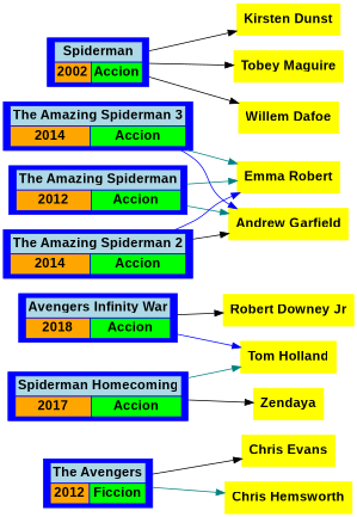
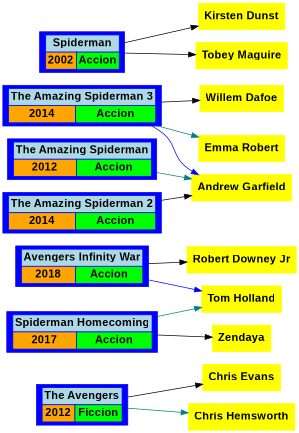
  digraph {
    rankdir=LR
    node [color=yellow fontname="Arial Black" fontsize=16 shape=record style=filled]
    edge [color=black]
    n1 [color=blue label=< <TABLE BORDER="0" CELLBORDER="1" CELLSPACING="0"> <TR><TD BGCOLOR="lightblue" COLSPAN="2">The Avengers</TD></TR> <TR><TD BGCOLOR="orange">2012</TD> + <TD BGCOLOR="green">Ficcion</TD> </TR> </TABLE> >]
    n2 [label="Chris Evans"]
    n3 [label="Chris Hemsworth"]
    n4 [label="Robert Downey Jr"]
    n5 [color=blue label=< <TABLE BORDER="0" CELLBORDER="1" CELLSPACING="0"> <TR><TD BGCOLOR="lightblue" COLSPAN="2">Spiderman</TD></TR> <TR><TD BGCOLOR="orange">2002</TD> + <TD BGCOLOR="green">Accion</TD> </TR> </TABLE> >]
    n6 [label="Tobey Maguire"]
    n7 [label="Kirsten Dunst"]
    n8 [label="Willem Dafoe"]
    n9 [color=blue label=< <TABLE BORDER="0" CELLBORDER="1" CELLSPACING="0"> <TR><TD BGCOLOR="lightblue" COLSPAN="2">The Amazing Spiderman</TD></TR> <TR><TD BGCOLOR="orange">2012</TD> + <TD BGCOLOR="green">Accion</TD> </TR> </TABLE> >]
    n10 [label="Andrew Garfield"]
    n11 [label="Emma Robert"]
    n12 [color=blue label=< <TABLE BORDER="0" CELLBORDER="1" CELLSPACING="0"> <TR><TD BGCOLOR="lightblue" COLSPAN="2">The Amazing Spiderman 2</TD></TR> <TR><TD BGCOLOR="orange">2014</TD> + <TD BGCOLOR="green">Accion</TD> </TR> </TABLE> >]
    n13 [color=blue label=< <TABLE BORDER="0" CELLBORDER="1" CELLSPACING="0"> <TR><TD BGCOLOR="lightblue" COLSPAN="2">Spiderman Homecoming</TD></TR> <TR><TD BGCOLOR="orange">2017</TD> + <TD BGCOLOR="green">Accion</TD> </TR> </TABLE> >]
    n14 [label="Tom Holland"]
    n15 [label=Zendaya]
    n16 [color=blue label=< <TABLE BORDER="0" CELLBORDER="1" CELLSPACING="0"> <TR><TD BGCOLOR="lightblue" COLSPAN="2">Avengers Infinity War</TD></TR> <TR><TD BGCOLOR="orange">2018</TD> + <TD BGCOLOR="green">Accion</TD> </TR> </TABLE> >]
    n17 [color=blue label=< <TABLE BORDER="0" CELLBORDER="1" CELLSPACING="0"> <TR><TD BGCOLOR="lightblue" COLSPAN="2">The Amazing Spiderman 3</TD></TR> <TR><TD BGCOLOR="orange">2014</TD> + <TD BGCOLOR="green">Accion</TD> </TR> </TABLE> >]
    n1 -> n2
    n1 -> n3 [color=teal]
    n5 -> n6
    n5 -> n7
-   n5 -> n8
+   n17 -> n8
    n9 -> n10 [color=teal]
-   n9 -> n11 [color=teal]
    n12 -> n10
-   n12 -> n11 [color=blue]
    n13 -> n14 [color=teal]
    n13 -> n15
    n16 -> n4
    n16 -> n14 [color=blue]
    n17 -> n10 [color=blue]
    n17 -> n11 [color=teal]
  }
